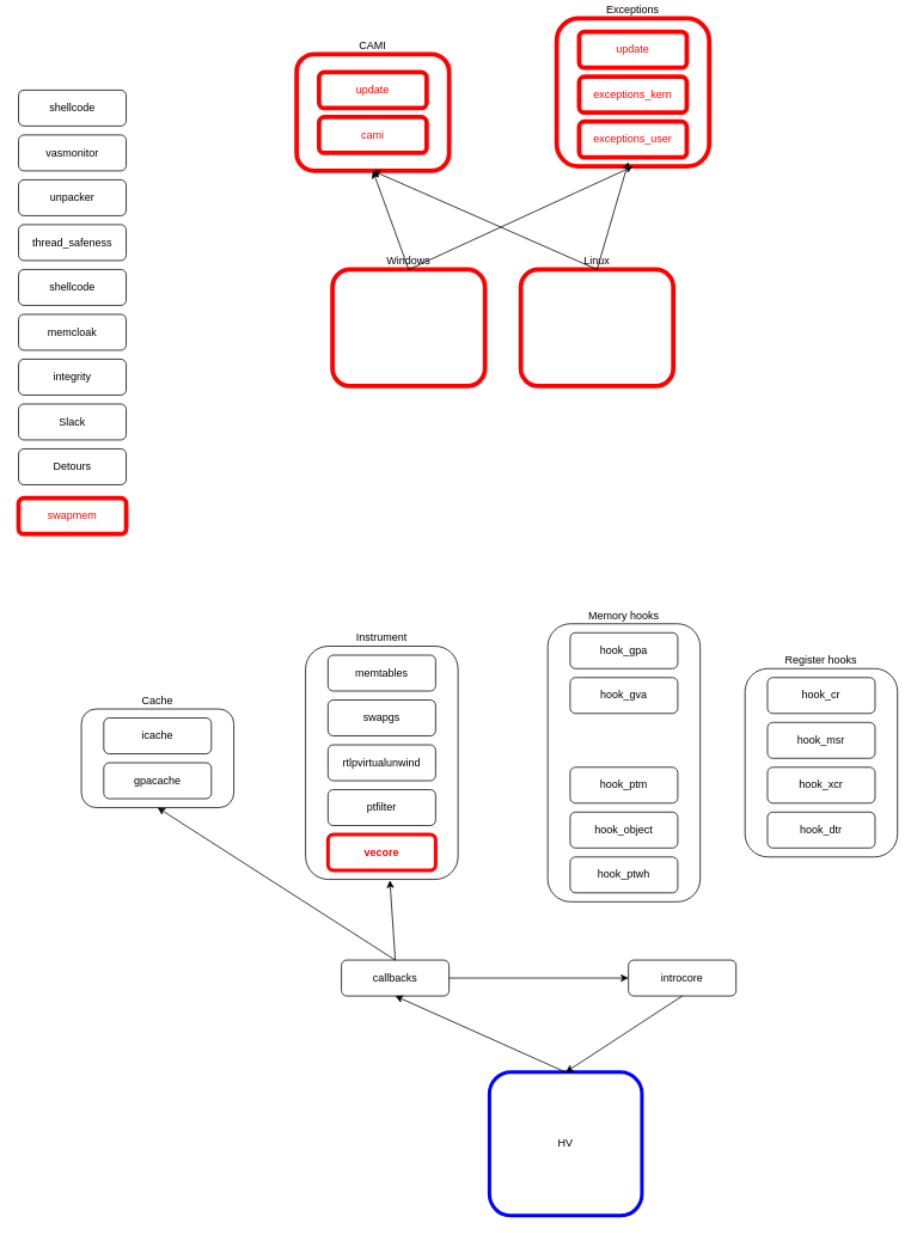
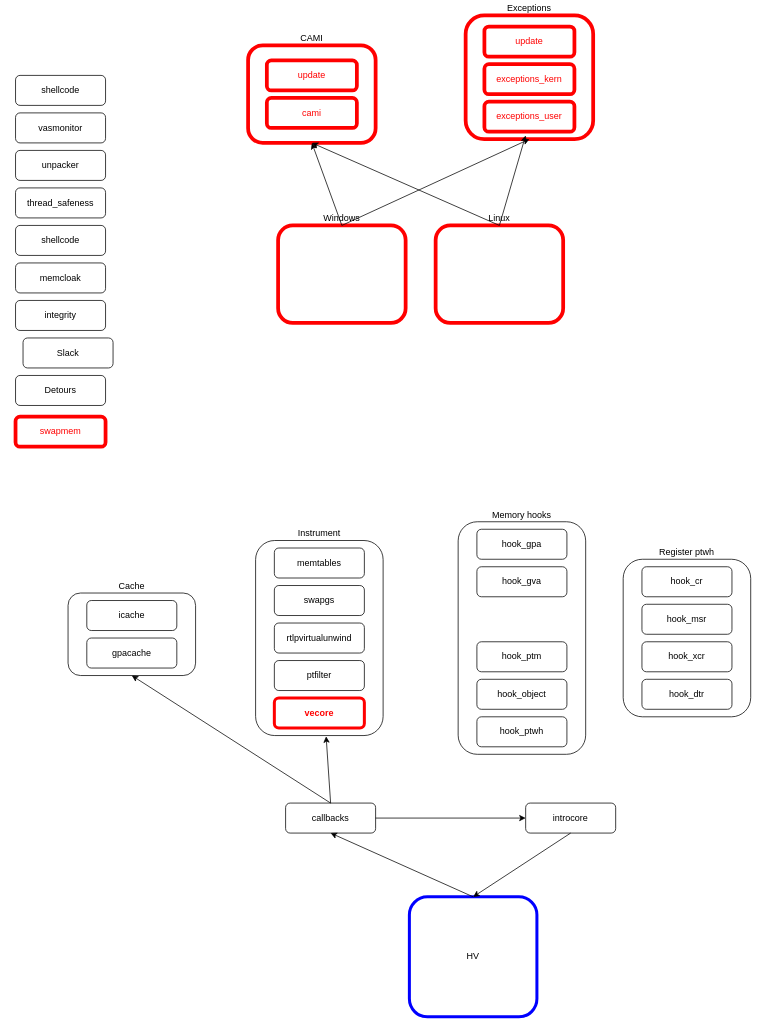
  <mxCell id="0" />
  <mxCell id="1" parent="0" />
  <mxCell id="2" value="callbacks" style="rounded=1;whiteSpace=wrap;html=1;" vertex="1" parent="1"><mxGeometry x="380" y="1070" width="120" height="40" as="geometry" /></mxCell>
  <mxCell id="3" value="Memory hooks" style="rounded=1;whiteSpace=wrap;html=1;labelPosition=center;verticalLabelPosition=top;align=center;verticalAlign=bottom;" vertex="1" parent="1"><mxGeometry x="610" y="695" width="170" height="310" as="geometry" /></mxCell>
  <mxCell id="4" value="Detours" style="rounded=1;whiteSpace=wrap;html=1;" vertex="1" parent="1"><mxGeometry x="20" y="500" width="120" height="40" as="geometry" /></mxCell>
- <mxCell id="5" value="Slack" style="rounded=1;whiteSpace=wrap;html=1;" vertex="1" parent="1"><mxGeometry x="20" y="450" width="120" height="40" as="geometry" /></mxCell>
+ <mxCell id="5" value="Slack" style="rounded=1;whiteSpace=wrap;html=1;" vertex="1" parent="1"><mxGeometry x="30" y="450" width="120" height="40" as="geometry" /></mxCell>
  <mxCell id="6" value="Cache" style="rounded=1;whiteSpace=wrap;html=1;labelPosition=center;verticalLabelPosition=top;align=center;verticalAlign=bottom;" vertex="1" parent="1"><mxGeometry x="90" y="790" width="170" height="110" as="geometry" /></mxCell>
  <mxCell id="7" value="introcore" style="rounded=1;whiteSpace=wrap;html=1;" vertex="1" parent="1"><mxGeometry x="700" y="1070" width="120" height="40" as="geometry" /></mxCell>
  <mxCell id="8" value="icache" style="rounded=1;whiteSpace=wrap;html=1;" vertex="1" parent="1"><mxGeometry x="115" y="800" width="120" height="40" as="geometry" /></mxCell>
  <mxCell id="9" value="gpacache" style="rounded=1;whiteSpace=wrap;html=1;" vertex="1" parent="1"><mxGeometry x="115" y="850" width="120" height="40" as="geometry" /></mxCell>
  <mxCell id="10" value="hook_gpa" style="rounded=1;whiteSpace=wrap;html=1;" vertex="1" parent="1"><mxGeometry x="635" y="705" width="120" height="40" as="geometry" /></mxCell>
  <mxCell id="11" value="hook_gva" style="rounded=1;whiteSpace=wrap;html=1;" vertex="1" parent="1"><mxGeometry x="635" y="755" width="120" height="40" as="geometry" /></mxCell>
  <mxCell id="12" value="hook_ptm" style="rounded=1;whiteSpace=wrap;html=1;" vertex="1" parent="1"><mxGeometry x="635" y="855" width="120" height="40" as="geometry" /></mxCell>
  <mxCell id="13" value="hook_object" style="rounded=1;whiteSpace=wrap;html=1;" vertex="1" parent="1"><mxGeometry x="635" y="905" width="120" height="40" as="geometry" /></mxCell>
  <mxCell id="14" value="hook_ptwh" style="rounded=1;whiteSpace=wrap;html=1;" vertex="1" parent="1"><mxGeometry x="635" y="955" width="120" height="40" as="geometry" /></mxCell>
- <mxCell id="15" value="Register hooks" style="rounded=1;whiteSpace=wrap;html=1;labelPosition=center;verticalLabelPosition=top;align=center;verticalAlign=bottom;" vertex="1" parent="1"><mxGeometry x="830" y="745" width="170" height="210" as="geometry" /></mxCell>
+ <mxCell id="15" value="Register ptwh" style="rounded=1;whiteSpace=wrap;html=1;labelPosition=center;verticalLabelPosition=top;align=center;verticalAlign=bottom;" vertex="1" parent="1"><mxGeometry x="830" y="745" width="170" height="210" as="geometry" /></mxCell>
  <mxCell id="16" value="hook_cr" style="rounded=1;whiteSpace=wrap;html=1;" vertex="1" parent="1"><mxGeometry x="855" y="755" width="120" height="40" as="geometry" /></mxCell>
  <mxCell id="17" value="hook_msr" style="rounded=1;whiteSpace=wrap;html=1;" vertex="1" parent="1"><mxGeometry x="855" y="805" width="120" height="40" as="geometry" /></mxCell>
  <mxCell id="18" value="hook_xcr" style="rounded=1;whiteSpace=wrap;html=1;" vertex="1" parent="1"><mxGeometry x="855" y="855" width="120" height="40" as="geometry" /></mxCell>
  <mxCell id="19" value="hook_dtr" style="rounded=1;whiteSpace=wrap;html=1;" vertex="1" parent="1"><mxGeometry x="855" y="905" width="120" height="40" as="geometry" /></mxCell>
  <mxCell id="20" value="Instrument" style="rounded=1;whiteSpace=wrap;html=1;labelPosition=center;verticalLabelPosition=top;align=center;verticalAlign=bottom;" vertex="1" parent="1"><mxGeometry x="340" y="720" width="170" height="260" as="geometry" /></mxCell>
  <mxCell id="21" value="memtables" style="rounded=1;whiteSpace=wrap;html=1;" vertex="1" parent="1"><mxGeometry x="365" y="730" width="120" height="40" as="geometry" /></mxCell>
  <mxCell id="22" value="swapgs" style="rounded=1;whiteSpace=wrap;html=1;" vertex="1" parent="1"><mxGeometry x="365" y="780" width="120" height="40" as="geometry" /></mxCell>
  <mxCell id="23" value="rtlpvirtualunwind" style="rounded=1;whiteSpace=wrap;html=1;" vertex="1" parent="1"><mxGeometry x="365" y="830" width="120" height="40" as="geometry" /></mxCell>
  <mxCell id="24" value="ptfilter" style="rounded=1;whiteSpace=wrap;html=1;" vertex="1" parent="1"><mxGeometry x="365" y="880" width="120" height="40" as="geometry" /></mxCell>
  <mxCell id="25" value="vecore" style="rounded=1;whiteSpace=wrap;html=1;fontColor=#FF0000;fontStyle=1;strokeWidth=4;strokeColor=#FF0000;" vertex="1" parent="1"><mxGeometry x="365" y="930" width="120" height="40" as="geometry" /></mxCell>
  <mxCell id="26" value="HV" style="rounded=1;whiteSpace=wrap;html=1;strokeWidth=4;strokeColor=#0000FF;" vertex="1" parent="1"><mxGeometry x="545" y="1195" width="170" height="160" as="geometry" /></mxCell>
  <mxCell id="27" value="" style="endArrow=classic;html=1;fontColor=#FF0000;exitX=0.5;exitY=1;exitDx=0;exitDy=0;entryX=0.5;entryY=0;entryDx=0;entryDy=0;" edge="1" parent="1" source="7" target="26"><mxGeometry width="50" height="50" relative="1" as="geometry"><mxPoint x="580" y="970" as="sourcePoint" /><mxPoint x="630" y="920" as="targetPoint" /></mxGeometry></mxCell>
  <mxCell id="28" value="" style="endArrow=classic;html=1;fontColor=#FF0000;entryX=0.5;entryY=1;entryDx=0;entryDy=0;exitX=0.5;exitY=0;exitDx=0;exitDy=0;" edge="1" parent="1" source="26" target="2"><mxGeometry width="50" height="50" relative="1" as="geometry"><mxPoint x="610" y="1180" as="sourcePoint" /><mxPoint x="630" y="1120" as="targetPoint" /></mxGeometry></mxCell>
  <mxCell id="29" value="" style="endArrow=classic;html=1;fontColor=#FF0000;exitX=1;exitY=0.5;exitDx=0;exitDy=0;entryX=0;entryY=0.5;entryDx=0;entryDy=0;" edge="1" parent="1" source="2" target="7"><mxGeometry width="50" height="50" relative="1" as="geometry"><mxPoint x="580" y="1170" as="sourcePoint" /><mxPoint x="630" y="1120" as="targetPoint" /></mxGeometry></mxCell>
  <mxCell id="30" value="Exceptions" style="rounded=1;whiteSpace=wrap;html=1;labelPosition=center;verticalLabelPosition=top;align=center;verticalAlign=bottom;strokeWidth=5;strokeColor=#FF0000;" vertex="1" parent="1"><mxGeometry x="620" y="20" width="170" height="165" as="geometry" /></mxCell>
  <mxCell id="31" value="update" style="rounded=1;whiteSpace=wrap;html=1;strokeWidth=5;strokeColor=#FF0000;fontColor=#FF0000;" vertex="1" parent="1"><mxGeometry x="645" y="35" width="120" height="40" as="geometry" /></mxCell>
  <mxCell id="32" value="exceptions_kern" style="rounded=1;whiteSpace=wrap;html=1;strokeWidth=5;strokeColor=#FF0000;fontColor=#FF0000;" vertex="1" parent="1"><mxGeometry x="645" y="85" width="120" height="40" as="geometry" /></mxCell>
  <mxCell id="33" value="exceptions_user" style="rounded=1;whiteSpace=wrap;html=1;strokeWidth=5;strokeColor=#FF0000;fontColor=#FF0000;" vertex="1" parent="1"><mxGeometry x="645" y="135" width="120" height="40" as="geometry" /></mxCell>
  <mxCell id="34" value="swapmem" style="rounded=1;whiteSpace=wrap;html=1;strokeWidth=5;strokeColor=#FF0000;fontColor=#FF0000;" vertex="1" parent="1"><mxGeometry x="20" y="555" width="120" height="40" as="geometry" /></mxCell>
  <mxCell id="35" value="Windows" style="rounded=1;whiteSpace=wrap;html=1;labelPosition=center;verticalLabelPosition=top;align=center;verticalAlign=bottom;fontColor=#000000;strokeColor=#FF0000;strokeWidth=5;" vertex="1" parent="1"><mxGeometry x="370" y="300" width="170" height="130" as="geometry" /></mxCell>
  <mxCell id="36" value="Linux" style="rounded=1;whiteSpace=wrap;html=1;labelPosition=center;verticalLabelPosition=top;align=center;verticalAlign=bottom;fontColor=#000000;strokeColor=#FF0000;strokeWidth=5;" vertex="1" parent="1"><mxGeometry x="580" y="300" width="170" height="130" as="geometry" /></mxCell>
  <mxCell id="37" value="CAMI" style="rounded=1;whiteSpace=wrap;html=1;labelPosition=center;verticalLabelPosition=top;align=center;verticalAlign=bottom;strokeWidth=5;strokeColor=#FF0000;" vertex="1" parent="1"><mxGeometry x="330" y="60" width="170" height="130" as="geometry" /></mxCell>
  <mxCell id="38" value="update" style="rounded=1;whiteSpace=wrap;html=1;strokeWidth=5;strokeColor=#FF0000;fontColor=#FF0000;" vertex="1" parent="1"><mxGeometry x="355" y="80" width="120" height="40" as="geometry" /></mxCell>
  <mxCell id="39" value="cami" style="rounded=1;whiteSpace=wrap;html=1;strokeWidth=5;strokeColor=#FF0000;fontColor=#FF0000;" vertex="1" parent="1"><mxGeometry x="355" y="130" width="120" height="40" as="geometry" /></mxCell>
  <mxCell id="40" value="" style="endArrow=classic;html=1;fontColor=#000000;exitX=0.5;exitY=0;exitDx=0;exitDy=0;entryX=0.5;entryY=1;entryDx=0;entryDy=0;" edge="1" parent="1" source="35" target="37"><mxGeometry width="50" height="50" relative="1" as="geometry"><mxPoint x="510" y="370" as="sourcePoint" /><mxPoint x="560" y="320" as="targetPoint" /></mxGeometry></mxCell>
  <mxCell id="41" value="" style="endArrow=classic;html=1;fontColor=#000000;exitX=0.5;exitY=0;exitDx=0;exitDy=0;entryX=0.5;entryY=1;entryDx=0;entryDy=0;" edge="1" parent="1" source="36" target="37"><mxGeometry width="50" height="50" relative="1" as="geometry"><mxPoint x="510" y="370" as="sourcePoint" /><mxPoint x="560" y="320" as="targetPoint" /></mxGeometry></mxCell>
  <mxCell id="42" value="" style="endArrow=classic;html=1;fontColor=#000000;exitX=0.5;exitY=0;exitDx=0;exitDy=0;entryX=0.5;entryY=1;entryDx=0;entryDy=0;" edge="1" parent="1" source="35" target="30"><mxGeometry width="50" height="50" relative="1" as="geometry"><mxPoint x="510" y="370" as="sourcePoint" /><mxPoint x="560" y="320" as="targetPoint" /></mxGeometry></mxCell>
  <mxCell id="43" value="" style="endArrow=classic;html=1;fontColor=#000000;exitX=0.5;exitY=0;exitDx=0;exitDy=0;" edge="1" parent="1" source="36"><mxGeometry width="50" height="50" relative="1" as="geometry"><mxPoint x="510" y="370" as="sourcePoint" /><mxPoint x="700" y="180" as="targetPoint" /></mxGeometry></mxCell>
  <mxCell id="44" value="" style="endArrow=classic;html=1;fontColor=#000000;exitX=0.5;exitY=0;exitDx=0;exitDy=0;entryX=0.5;entryY=1;entryDx=0;entryDy=0;" edge="1" parent="1" source="2" target="6"><mxGeometry width="50" height="50" relative="1" as="geometry"><mxPoint x="510" y="870" as="sourcePoint" /><mxPoint x="560" y="820" as="targetPoint" /></mxGeometry></mxCell>
  <mxCell id="45" value="" style="endArrow=classic;html=1;fontColor=#000000;exitX=0.5;exitY=0;exitDx=0;exitDy=0;entryX=0.553;entryY=1.004;entryDx=0;entryDy=0;entryPerimeter=0;" edge="1" parent="1" source="2" target="20"><mxGeometry width="50" height="50" relative="1" as="geometry"><mxPoint x="510" y="870" as="sourcePoint" /><mxPoint x="560" y="820" as="targetPoint" /></mxGeometry></mxCell>
  <mxCell id="46" value="integrity" style="rounded=1;whiteSpace=wrap;html=1;" vertex="1" parent="1"><mxGeometry x="20" y="400" width="120" height="40" as="geometry" /></mxCell>
  <mxCell id="47" value="memcloak" style="rounded=1;whiteSpace=wrap;html=1;" vertex="1" parent="1"><mxGeometry x="20" y="350" width="120" height="40" as="geometry" /></mxCell>
  <mxCell id="48" value="shellcode" style="rounded=1;whiteSpace=wrap;html=1;" vertex="1" parent="1"><mxGeometry x="20" y="300" width="120" height="40" as="geometry" /></mxCell>
  <mxCell id="49" value="thread_safeness" style="rounded=1;whiteSpace=wrap;html=1;" vertex="1" parent="1"><mxGeometry x="20" y="250" width="120" height="40" as="geometry" /></mxCell>
  <mxCell id="50" value="unpacker" style="rounded=1;whiteSpace=wrap;html=1;" vertex="1" parent="1"><mxGeometry x="20" y="200" width="120" height="40" as="geometry" /></mxCell>
  <mxCell id="51" value="vasmonitor" style="rounded=1;whiteSpace=wrap;html=1;" vertex="1" parent="1"><mxGeometry x="20" y="150" width="120" height="40" as="geometry" /></mxCell>
  <mxCell id="52" value="shellcode" style="rounded=1;whiteSpace=wrap;html=1;" vertex="1" parent="1"><mxGeometry x="20" y="100" width="120" height="40" as="geometry" /></mxCell>
